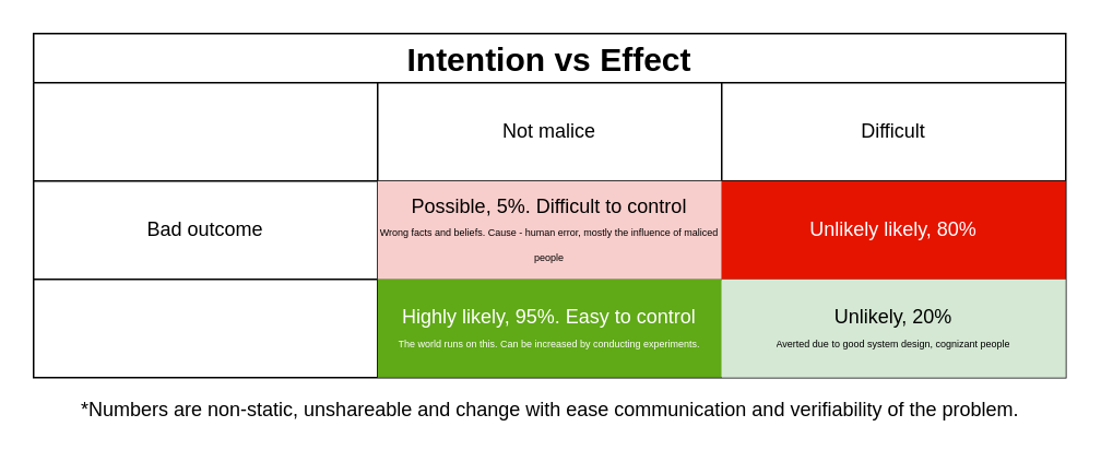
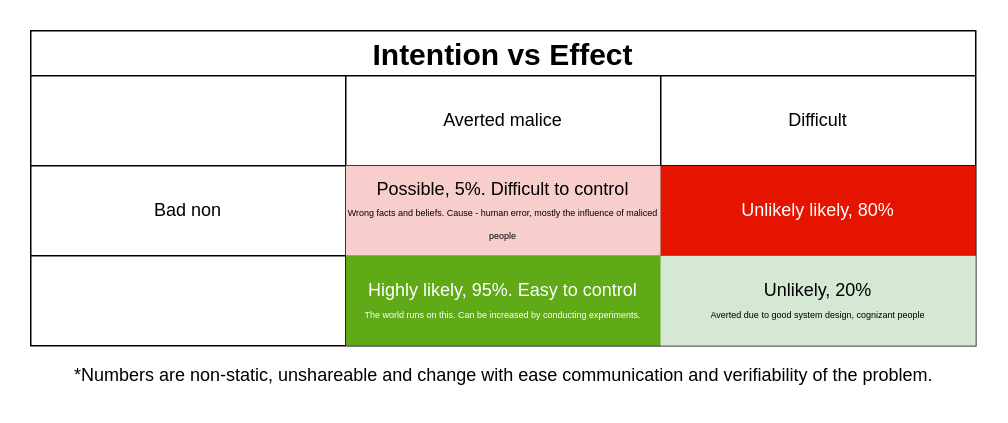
  <mxCell id="0" />
  <mxCell id="1" parent="0" />
  <mxCell id="2" value="&lt;font style=&quot;font-size: 20px&quot;&gt;Intention vs Effect&lt;/font&gt;" style="shape=table;html=1;whiteSpace=wrap;startSize=30;container=1;collapsible=0;childLayout=tableLayout;fontStyle=1;align=center;" parent="1" vertex="1"><mxGeometry x="20" y="20" width="630" height="210" as="geometry" /></mxCell>
  <mxCell id="3" value="" style="shape=partialRectangle;html=1;whiteSpace=wrap;collapsible=0;dropTarget=0;pointerEvents=0;fillColor=none;top=0;left=0;bottom=0;right=0;points=[[0,0.5],[1,0.5]];portConstraint=eastwest;" parent="2" vertex="1"><mxGeometry y="30" width="630" height="60" as="geometry" /></mxCell>
  <mxCell id="4" value="" style="shape=partialRectangle;html=1;whiteSpace=wrap;connectable=0;fillColor=none;top=0;left=0;bottom=0;right=0;overflow=hidden;" parent="3" vertex="1"><mxGeometry width="210" height="60" as="geometry" /></mxCell>
- <mxCell id="5" value="Not malice" style="shape=partialRectangle;html=1;whiteSpace=wrap;connectable=0;fillColor=none;top=0;left=0;bottom=0;right=0;overflow=hidden;" parent="3" vertex="1"><mxGeometry x="210" width="210" height="60" as="geometry" /></mxCell>
+ <mxCell id="5" value="Averted malice" style="shape=partialRectangle;html=1;whiteSpace=wrap;connectable=0;fillColor=none;top=0;left=0;bottom=0;right=0;overflow=hidden;" parent="3" vertex="1"><mxGeometry x="210" width="210" height="60" as="geometry" /></mxCell>
  <mxCell id="6" value="Difficult" style="shape=partialRectangle;html=1;whiteSpace=wrap;connectable=0;fillColor=none;top=0;left=0;bottom=0;right=0;overflow=hidden;" parent="3" vertex="1"><mxGeometry x="420" width="210" height="60" as="geometry" /></mxCell>
  <mxCell id="7" value="" style="shape=partialRectangle;html=1;whiteSpace=wrap;collapsible=0;dropTarget=0;pointerEvents=0;fillColor=none;top=0;left=0;bottom=0;right=0;points=[[0,0.5],[1,0.5]];portConstraint=eastwest;" parent="2" vertex="1"><mxGeometry y="90" width="630" height="60" as="geometry" /></mxCell>
- <mxCell id="8" value="&lt;font style=&quot;font-size: 12px&quot;&gt;Bad outcome&lt;/font&gt;" style="shape=partialRectangle;html=1;whiteSpace=wrap;connectable=0;fillColor=none;top=0;left=0;bottom=0;right=0;overflow=hidden;" parent="7" vertex="1"><mxGeometry width="210" height="60" as="geometry" /></mxCell>
+ <mxCell id="8" value="&lt;font style=&quot;font-size: 12px&quot;&gt;Bad non&lt;/font&gt;" style="shape=partialRectangle;html=1;whiteSpace=wrap;connectable=0;fillColor=none;top=0;left=0;bottom=0;right=0;overflow=hidden;" parent="7" vertex="1"><mxGeometry width="210" height="60" as="geometry" /></mxCell>
  <mxCell id="9" value="Possible, 5%. Difficult to control&lt;br&gt;&lt;font style=&quot;font-size: 6px&quot;&gt;Wrong facts and beliefs. Cause - human error, mostly the influence of maliced people&lt;/font&gt;" style="shape=partialRectangle;html=1;whiteSpace=wrap;connectable=0;fillColor=#f8cecc;top=0;left=0;bottom=0;right=0;overflow=hidden;strokeColor=#b85450;align=center;" parent="7" vertex="1"><mxGeometry x="210" width="210" height="60" as="geometry" /></mxCell>
  <mxCell id="10" value="Unlikely likely, 80%" style="shape=partialRectangle;html=1;whiteSpace=wrap;connectable=0;fillColor=#e51400;top=0;left=0;bottom=0;right=0;overflow=hidden;strokeColor=#B20000;fontColor=#ffffff;" parent="7" vertex="1"><mxGeometry x="420" width="210" height="60" as="geometry" /></mxCell>
  <mxCell id="11" value="" style="shape=partialRectangle;html=1;whiteSpace=wrap;collapsible=0;dropTarget=0;pointerEvents=0;fillColor=none;top=0;left=0;bottom=0;right=0;points=[[0,0.5],[1,0.5]];portConstraint=eastwest;" parent="2" vertex="1"><mxGeometry y="150" width="630" height="60" as="geometry" /></mxCell>
  <mxCell id="12" value="Highly likely, 95%. Easy to control&lt;br style=&quot;font-size: 6px&quot;&gt;&lt;font style=&quot;font-size: 6px&quot;&gt;The world runs on this. Can be increased by conducting experiments.&lt;/font&gt;" style="shape=partialRectangle;html=1;whiteSpace=wrap;connectable=0;fillColor=#60a917;top=0;left=0;bottom=0;right=0;overflow=hidden;strokeColor=#2D7600;fontColor=#ffffff;" parent="11" vertex="1"><mxGeometry x="210" width="210" height="60" as="geometry" /></mxCell>
  <mxCell id="13" value="Unlikely, 20%&lt;br&gt;&lt;font style=&quot;font-size: 6px&quot;&gt;Averted due to good system design, cognizant people&lt;/font&gt;" style="shape=partialRectangle;html=1;whiteSpace=wrap;connectable=0;fillColor=#d5e8d4;top=0;left=0;bottom=0;right=0;overflow=hidden;strokeColor=#82b366;" parent="11" vertex="1"><mxGeometry x="420" width="210" height="60" as="geometry" /></mxCell>
  <mxCell id="14" value="*Numbers are non-static, unshareable and change with ease communication and verifiability of the problem." style="text;html=1;align=center;verticalAlign=middle;resizable=0;points=[];autosize=1;" parent="1" vertex="1"><mxGeometry x="40" y="240" width="590" height="20" as="geometry" /></mxCell>
